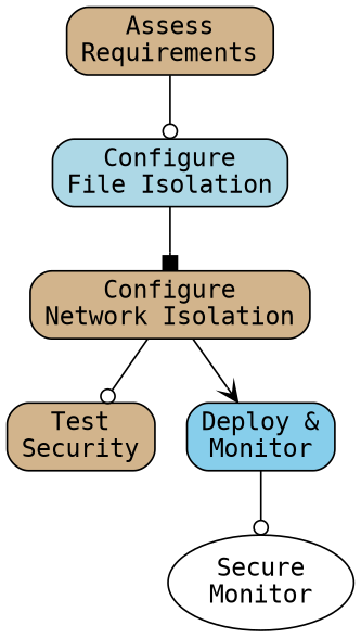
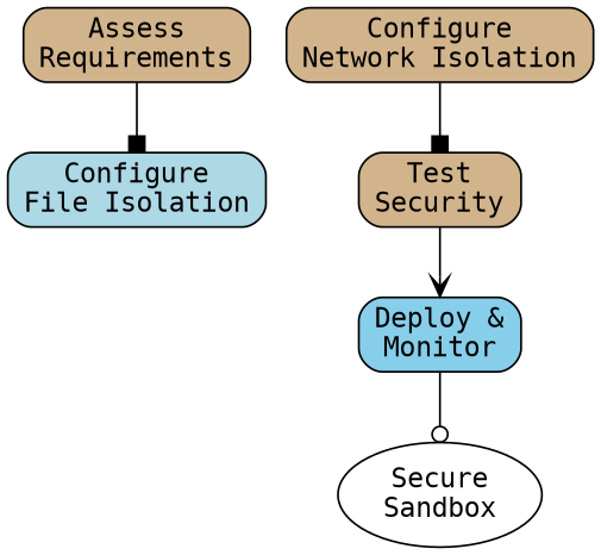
  digraph {
    fontname="DejaVu Sans Mono"
    rankdir=TB
    node [fillcolor=tan fontname="DejaVu Sans Mono" shape=box style="rounded,filled"]
    edge [arrowhead=box fontname="DejaVu Sans Mono"]
    n1 [label="Assess\nRequirements"]
    n2 [fillcolor=lightblue label="Configure\nFile Isolation"]
-   n3 [fillcolor=white label="Secure\nMonitor" shape=ellipse]
+   n3 [fillcolor=white label="Secure\nSandbox" shape=ellipse]
    n4 [label="Configure\nNetwork Isolation"]
    n5 [label="Test\nSecurity"]
    n6 [fillcolor=skyblue label="Deploy &\nMonitor"]
-   n1 -> n2 [arrowhead=odot]
-   n2 -> n4
-   n4 -> n5 [arrowhead=odot]
-   n4 -> n6 [arrowhead=vee]
+   n1 -> n2
+   n4 -> n5
+   n5 -> n6 [arrowhead=vee]
    n6 -> n3 [arrowhead=odot]
  }
